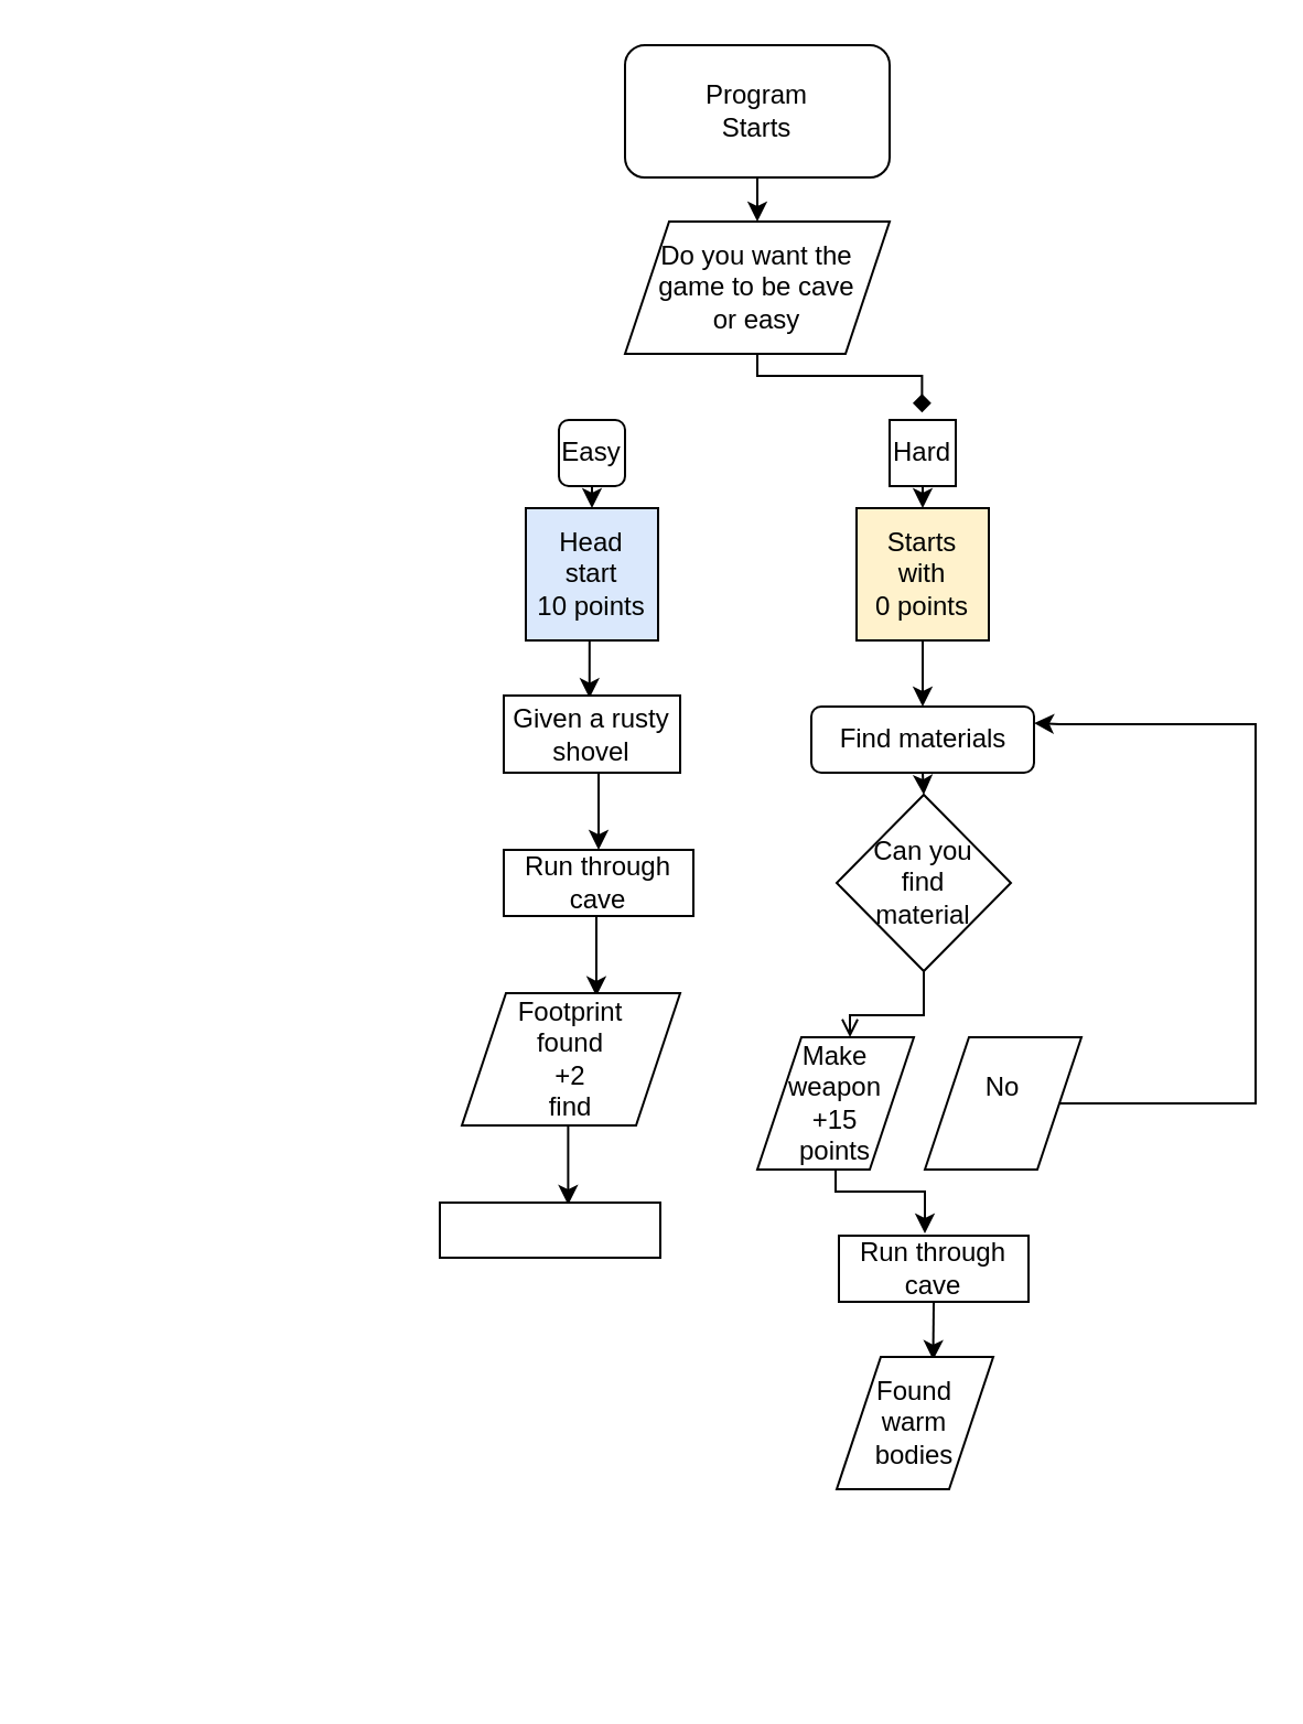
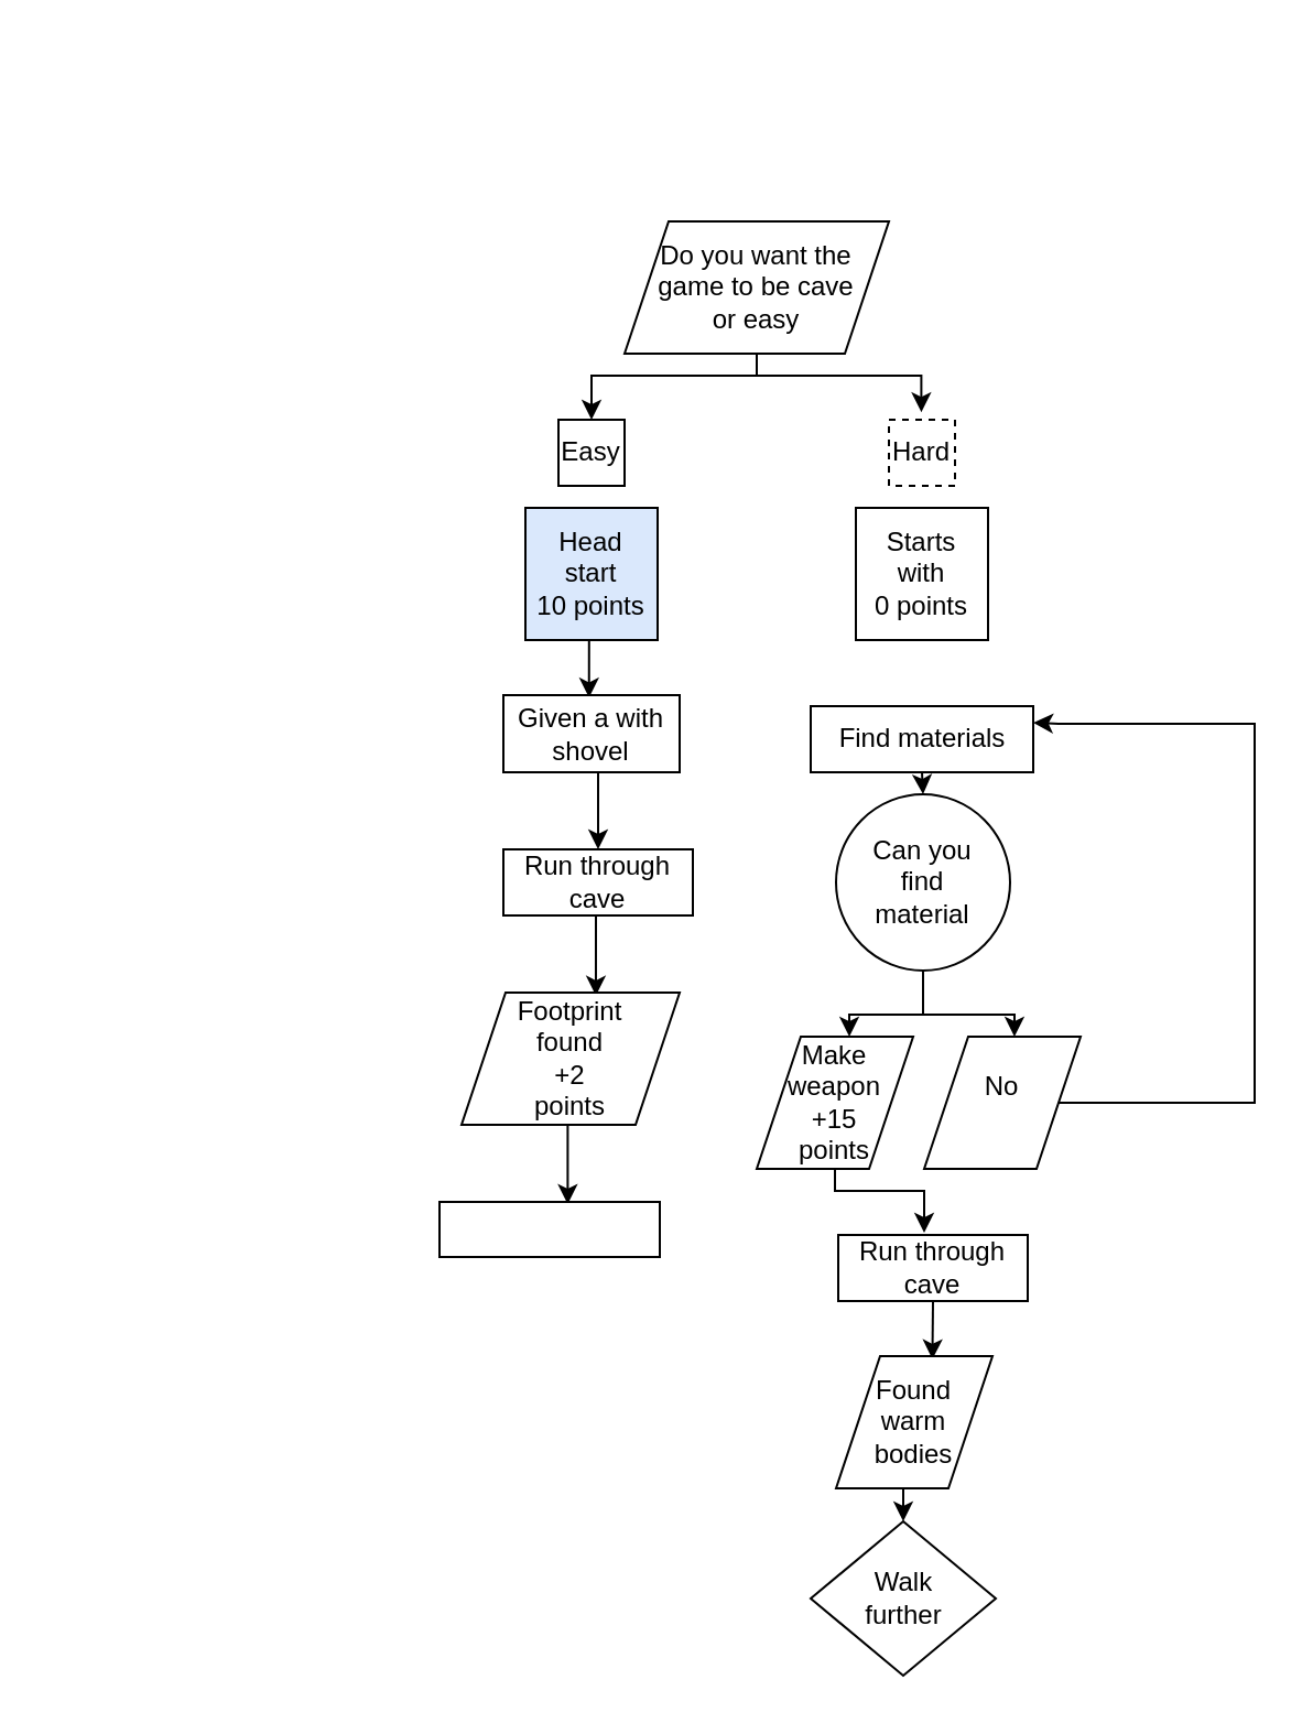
  <mxCell id="0" />
  <mxCell id="1" parent="0" />
- <mxCell id="2" style="edgeStyle=orthogonalEdgeStyle;rounded=0;orthogonalLoop=1;jettySize=auto;html=1;exitX=0.5;exitY=1;exitDx=0;exitDy=0;entryX=0.5;entryY=0;entryDx=0;entryDy=0;" parent="1" source="3" target="6" edge="1"><mxGeometry relative="1" as="geometry" /></mxCell>
- <mxCell id="3" value="&lt;div&gt;Program&lt;/div&gt;Starts" style="rounded=1;whiteSpace=wrap;html=1;" parent="1" vertex="1"><mxGeometry x="283" y="20" width="120" height="60" as="geometry" /></mxCell>
- <mxCell id="4" style="edgeStyle=orthogonalEdgeStyle;rounded=0;orthogonalLoop=1;jettySize=auto;html=1;exitX=0.5;exitY=1;exitDx=0;exitDy=0;entryX=0.49;entryY=-0.114;entryDx=0;entryDy=0;entryPerimeter=0;endArrow=diamond;" parent="1" source="6" target="10" edge="1"><mxGeometry relative="1" as="geometry"><Array as="points"><mxPoint x="343" y="170" /><mxPoint x="418" y="170" /></Array></mxGeometry></mxCell>
+ <mxCell id="4" style="edgeStyle=orthogonalEdgeStyle;rounded=0;orthogonalLoop=1;jettySize=auto;html=1;exitX=0.5;exitY=1;exitDx=0;exitDy=0;entryX=0.49;entryY=-0.114;entryDx=0;entryDy=0;entryPerimeter=0;" parent="1" source="6" target="10" edge="1"><mxGeometry relative="1" as="geometry"><Array as="points"><mxPoint x="343" y="170" /><mxPoint x="418" y="170" /></Array></mxGeometry></mxCell>
+ <mxCell id="5" style="edgeStyle=orthogonalEdgeStyle;rounded=0;orthogonalLoop=1;jettySize=auto;html=1;exitX=0.5;exitY=1;exitDx=0;exitDy=0;entryX=0.5;entryY=0;entryDx=0;entryDy=0;" parent="1" source="6" target="8" edge="1"><mxGeometry relative="1" as="geometry"><Array as="points"><mxPoint x="343" y="170" /><mxPoint x="268" y="170" /></Array></mxGeometry></mxCell>
  <mxCell id="6" value="&lt;div&gt;Do you want the&lt;/div&gt;&lt;div&gt;game to be cave&lt;/div&gt;&lt;div&gt;or easy&lt;br&gt;&lt;/div&gt;" style="shape=parallelogram;perimeter=parallelogramPerimeter;whiteSpace=wrap;html=1;fixedSize=1;" parent="1" vertex="1"><mxGeometry x="283" y="100" width="120" height="60" as="geometry" /></mxCell>
- <mxCell id="7" style="edgeStyle=orthogonalEdgeStyle;rounded=0;orthogonalLoop=1;jettySize=auto;html=1;exitX=0.5;exitY=1;exitDx=0;exitDy=0;entryX=0.5;entryY=0;entryDx=0;entryDy=0;" parent="1" source="8" target="12" edge="1"><mxGeometry relative="1" as="geometry" /></mxCell>
- <mxCell id="8" value="Easy" style="whiteSpace=wrap;html=1;aspect=fixed;rounded=1;" parent="1" vertex="1"><mxGeometry x="253" y="190" width="30" height="30" as="geometry" /></mxCell>
- <mxCell id="9" style="edgeStyle=orthogonalEdgeStyle;rounded=0;orthogonalLoop=1;jettySize=auto;html=1;exitX=0.5;exitY=1;exitDx=0;exitDy=0;entryX=0.5;entryY=0;entryDx=0;entryDy=0;" parent="1" source="10" target="14" edge="1"><mxGeometry relative="1" as="geometry" /></mxCell>
- <mxCell id="10" value="Hard" style="whiteSpace=wrap;html=1;aspect=fixed;" parent="1" vertex="1"><mxGeometry x="403" y="190" width="30" height="30" as="geometry" /></mxCell>
+ <mxCell id="8" value="Easy" style="whiteSpace=wrap;html=1;aspect=fixed;" parent="1" vertex="1"><mxGeometry x="253" y="190" width="30" height="30" as="geometry" /></mxCell>
+ <mxCell id="10" value="Hard" style="whiteSpace=wrap;html=1;aspect=fixed;dashed=1;" parent="1" vertex="1"><mxGeometry x="403" y="190" width="30" height="30" as="geometry" /></mxCell>
  <mxCell id="11" style="edgeStyle=orthogonalEdgeStyle;rounded=0;orthogonalLoop=1;jettySize=auto;html=1;exitX=0.5;exitY=1;exitDx=0;exitDy=0;entryX=0.486;entryY=0.033;entryDx=0;entryDy=0;entryPerimeter=0;" parent="1" source="12" target="18" edge="1"><mxGeometry relative="1" as="geometry" /></mxCell>
  <mxCell id="12" value="&lt;div&gt;Head&lt;/div&gt;&lt;div&gt;start&lt;/div&gt;&lt;div&gt;10 points&lt;br&gt;&lt;/div&gt;" style="whiteSpace=wrap;html=1;aspect=fixed;fillColor=#dae8fc;" parent="1" vertex="1"><mxGeometry x="238" y="230" width="60" height="60" as="geometry" /></mxCell>
- <mxCell id="13" style="edgeStyle=orthogonalEdgeStyle;rounded=0;orthogonalLoop=1;jettySize=auto;html=1;entryX=0.5;entryY=0;entryDx=0;entryDy=0;" parent="1" source="14" target="16" edge="1"><mxGeometry relative="1" as="geometry" /></mxCell>
- <mxCell id="14" value="&lt;div&gt;Starts &lt;br&gt;&lt;/div&gt;&lt;div&gt;with&lt;/div&gt;&lt;div&gt;0 points&lt;br&gt; &lt;/div&gt;" style="whiteSpace=wrap;html=1;aspect=fixed;fillColor=#fff2cc;" parent="1" vertex="1"><mxGeometry x="388" y="230" width="60" height="60" as="geometry" /></mxCell>
+ <mxCell id="14" value="&lt;div&gt;Starts &lt;br&gt;&lt;/div&gt;&lt;div&gt;with&lt;/div&gt;&lt;div&gt;0 points&lt;br&gt; &lt;/div&gt;" style="whiteSpace=wrap;html=1;aspect=fixed;" parent="1" vertex="1"><mxGeometry x="388" y="230" width="60" height="60" as="geometry" /></mxCell>
  <mxCell id="15" style="edgeStyle=orthogonalEdgeStyle;rounded=0;orthogonalLoop=1;jettySize=auto;html=1;exitX=0.5;exitY=1;exitDx=0;exitDy=0;entryX=0.5;entryY=0;entryDx=0;entryDy=0;" parent="1" source="16" target="23" edge="1"><mxGeometry relative="1" as="geometry" /></mxCell>
- <mxCell id="16" value="Find materials" style="whiteSpace=wrap;html=1;rounded=1;" parent="1" vertex="1"><mxGeometry x="367.5" y="320" width="101" height="30" as="geometry" /></mxCell>
+ <mxCell id="16" value="Find materials" style="rounded=0;whiteSpace=wrap;html=1;" parent="1" vertex="1"><mxGeometry x="367.5" y="320" width="101" height="30" as="geometry" /></mxCell>
  <mxCell id="17" style="edgeStyle=orthogonalEdgeStyle;rounded=0;orthogonalLoop=1;jettySize=auto;html=1;exitX=0.5;exitY=1;exitDx=0;exitDy=0;entryX=0.5;entryY=0;entryDx=0;entryDy=0;" parent="1" source="18" target="20" edge="1"><mxGeometry relative="1" as="geometry" /></mxCell>
- <mxCell id="18" value="Given a rusty shovel" style="rounded=0;whiteSpace=wrap;html=1;" parent="1" vertex="1"><mxGeometry x="228" y="315" width="80" height="35" as="geometry" /></mxCell>
+ <mxCell id="18" value="Given a with shovel" style="rounded=0;whiteSpace=wrap;html=1;" parent="1" vertex="1"><mxGeometry x="228" y="315" width="80" height="35" as="geometry" /></mxCell>
  <mxCell id="19" style="edgeStyle=orthogonalEdgeStyle;rounded=0;orthogonalLoop=1;jettySize=auto;html=1;exitX=0.5;exitY=1;exitDx=0;exitDy=0;entryX=0.616;entryY=0.023;entryDx=0;entryDy=0;entryPerimeter=0;" parent="1" source="20" target="29" edge="1"><mxGeometry relative="1" as="geometry" /></mxCell>
  <mxCell id="20" value="&lt;div&gt;Run through &lt;br&gt;&lt;/div&gt;&lt;div&gt;cave&lt;br&gt;&lt;/div&gt;" style="rounded=0;whiteSpace=wrap;html=1;" parent="1" vertex="1"><mxGeometry x="228" y="385" width="86" height="30" as="geometry" /></mxCell>
- <mxCell id="21" style="edgeStyle=orthogonalEdgeStyle;rounded=0;orthogonalLoop=1;jettySize=auto;html=1;entryX=0.592;entryY=0;entryDx=0;entryDy=0;entryPerimeter=0;endArrow=open;" parent="1" source="23" target="25" edge="1"><mxGeometry relative="1" as="geometry" /></mxCell>
- <mxCell id="23" value="&lt;div&gt;Can you&lt;/div&gt;&lt;div&gt;find &lt;br&gt;&lt;/div&gt;&lt;div&gt;material&lt;br&gt;&lt;/div&gt;" style="rhombus;whiteSpace=wrap;html=1;" parent="1" vertex="1"><mxGeometry x="379" y="360" width="79" height="80" as="geometry" /></mxCell>
+ <mxCell id="21" style="edgeStyle=orthogonalEdgeStyle;rounded=0;orthogonalLoop=1;jettySize=auto;html=1;entryX=0.592;entryY=0;entryDx=0;entryDy=0;entryPerimeter=0;" parent="1" source="23" target="25" edge="1"><mxGeometry relative="1" as="geometry" /></mxCell>
+ <mxCell id="22" style="edgeStyle=orthogonalEdgeStyle;rounded=0;orthogonalLoop=1;jettySize=auto;html=1;exitX=0.5;exitY=1;exitDx=0;exitDy=0;entryX=0.577;entryY=0;entryDx=0;entryDy=0;entryPerimeter=0;" parent="1" source="23" target="27" edge="1"><mxGeometry relative="1" as="geometry"><Array as="points"><mxPoint x="419" y="460" /><mxPoint x="460" y="460" /></Array></mxGeometry></mxCell>
+ <mxCell id="23" value="&lt;div&gt;Can you&lt;/div&gt;&lt;div&gt;find &lt;br&gt;&lt;/div&gt;&lt;div&gt;material&lt;br&gt;&lt;/div&gt;" style="ellipse;whiteSpace=wrap;html=1;" parent="1" vertex="1"><mxGeometry x="379" y="360" width="79" height="80" as="geometry" /></mxCell>
  <mxCell id="24" style="edgeStyle=orthogonalEdgeStyle;rounded=0;orthogonalLoop=1;jettySize=auto;html=1;exitX=0.5;exitY=1;exitDx=0;exitDy=0;" parent="1" source="25" edge="1"><mxGeometry relative="1" as="geometry"><mxPoint x="419" y="559" as="targetPoint" /><Array as="points"><mxPoint x="379" y="540" /><mxPoint x="419" y="540" /></Array></mxGeometry></mxCell>
  <mxCell id="25" value="&lt;div&gt;Make weapon&lt;/div&gt;&lt;div&gt;+15 &lt;br&gt;&lt;/div&gt;&lt;div&gt;points&lt;br&gt;&lt;/div&gt;" style="shape=parallelogram;perimeter=parallelogramPerimeter;whiteSpace=wrap;html=1;fixedSize=1;" parent="1" vertex="1"><mxGeometry x="343" y="470" width="71" height="60" as="geometry" /></mxCell>
  <mxCell id="26" style="edgeStyle=orthogonalEdgeStyle;rounded=0;orthogonalLoop=1;jettySize=auto;html=1;exitX=1;exitY=0.5;exitDx=0;exitDy=0;entryX=1;entryY=0.25;entryDx=0;entryDy=0;" parent="1" source="27" target="16" edge="1"><mxGeometry relative="1" as="geometry"><Array as="points"><mxPoint x="569" y="500" /><mxPoint x="569" y="328" /><mxPoint x="480" y="328" /></Array></mxGeometry></mxCell>
  <mxCell id="27" value="&lt;div&gt;No&lt;/div&gt;&lt;div&gt;&lt;br&gt;&lt;/div&gt;" style="shape=parallelogram;perimeter=parallelogramPerimeter;whiteSpace=wrap;html=1;fixedSize=1;" parent="1" vertex="1"><mxGeometry x="419" y="470" width="71" height="60" as="geometry" /></mxCell>
  <mxCell id="28" style="edgeStyle=orthogonalEdgeStyle;rounded=0;orthogonalLoop=1;jettySize=auto;html=1;exitX=0.5;exitY=1;exitDx=0;exitDy=0;entryX=0.582;entryY=0.04;entryDx=0;entryDy=0;entryPerimeter=0;" parent="1" source="29" target="34" edge="1"><mxGeometry relative="1" as="geometry" /></mxCell>
- <mxCell id="29" value="&lt;div&gt;Footprint&lt;/div&gt;&lt;div&gt;found&lt;/div&gt;&lt;div&gt;+2 &lt;br&gt;&lt;/div&gt;&lt;div&gt;find&lt;br&gt;&lt;/div&gt;" style="shape=parallelogram;perimeter=parallelogramPerimeter;whiteSpace=wrap;html=1;fixedSize=1;" parent="1" vertex="1"><mxGeometry x="209" y="450" width="99" height="60" as="geometry" /></mxCell>
+ <mxCell id="29" value="&lt;div&gt;Footprint&lt;/div&gt;&lt;div&gt;found&lt;/div&gt;&lt;div&gt;+2 &lt;br&gt;&lt;/div&gt;&lt;div&gt;points&lt;br&gt;&lt;/div&gt;" style="shape=parallelogram;perimeter=parallelogramPerimeter;whiteSpace=wrap;html=1;fixedSize=1;" parent="1" vertex="1"><mxGeometry x="209" y="450" width="99" height="60" as="geometry" /></mxCell>
  <mxCell id="30" style="edgeStyle=orthogonalEdgeStyle;rounded=0;orthogonalLoop=1;jettySize=auto;html=1;exitX=0.5;exitY=1;exitDx=0;exitDy=0;entryX=0.616;entryY=0.023;entryDx=0;entryDy=0;entryPerimeter=0;" parent="1" source="31" target="33" edge="1"><mxGeometry relative="1" as="geometry" /></mxCell>
  <mxCell id="31" value="&lt;div&gt;Run through &lt;br&gt;&lt;/div&gt;&lt;div&gt;cave&lt;br&gt;&lt;/div&gt;" style="rounded=0;whiteSpace=wrap;html=1;" parent="1" vertex="1"><mxGeometry x="380" y="560" width="86" height="30" as="geometry" /></mxCell>
+ <mxCell id="32" style="edgeStyle=orthogonalEdgeStyle;rounded=0;orthogonalLoop=1;jettySize=auto;html=1;exitX=0.5;exitY=1;exitDx=0;exitDy=0;entryX=0.5;entryY=0;entryDx=0;entryDy=0;" parent="1" source="33" target="35" edge="1"><mxGeometry relative="1" as="geometry" /></mxCell>
  <mxCell id="33" value="&lt;div&gt;Found &lt;br&gt;&lt;/div&gt;&lt;div&gt;warm&lt;/div&gt;&lt;div&gt;bodies&lt;br&gt;&lt;/div&gt;" style="shape=parallelogram;perimeter=parallelogramPerimeter;whiteSpace=wrap;html=1;fixedSize=1;" parent="1" vertex="1"><mxGeometry x="379" y="615" width="71" height="60" as="geometry" /></mxCell>
  <mxCell id="34" value="" style="rounded=0;whiteSpace=wrap;html=1;" parent="1" vertex="1"><mxGeometry x="199" y="545" width="100" height="25" as="geometry" /></mxCell>
+ <mxCell id="35" value="&lt;div&gt;Walk &lt;br&gt;&lt;/div&gt;&lt;div&gt;further&lt;br&gt;&lt;/div&gt;" style="rhombus;whiteSpace=wrap;html=1;" parent="1" vertex="1"><mxGeometry x="367.5" y="690" width="84" height="70" as="geometry" /></mxCell>
  <mxCell id="36" style="edgeStyle=orthogonalEdgeStyle;rounded=0;orthogonalLoop=1;jettySize=auto;html=1;exitX=0;exitY=0.5;exitDx=0;exitDy=0;entryX=0.511;entryY=-0.126;entryDx=0;entryDy=0;entryPerimeter=0;" parent="1" edge="1"><mxGeometry relative="1" as="geometry"><Array as="points"><mxPoint x="20" y="50" /></Array><mxPoint x="20.32" y="111.22" as="targetPoint" /></mxGeometry></mxCell>
  <mxCell id="37" style="edgeStyle=orthogonalEdgeStyle;rounded=0;orthogonalLoop=1;jettySize=auto;html=1;exitX=0.5;exitY=0;exitDx=0;exitDy=0;entryX=1;entryY=0.5;entryDx=0;entryDy=0;" parent="1" edge="1"><mxGeometry relative="1" as="geometry"><Array as="points"><mxPoint x="199" y="100" /></Array><mxPoint x="159" y="115" as="sourcePoint" /></mxGeometry></mxCell>
